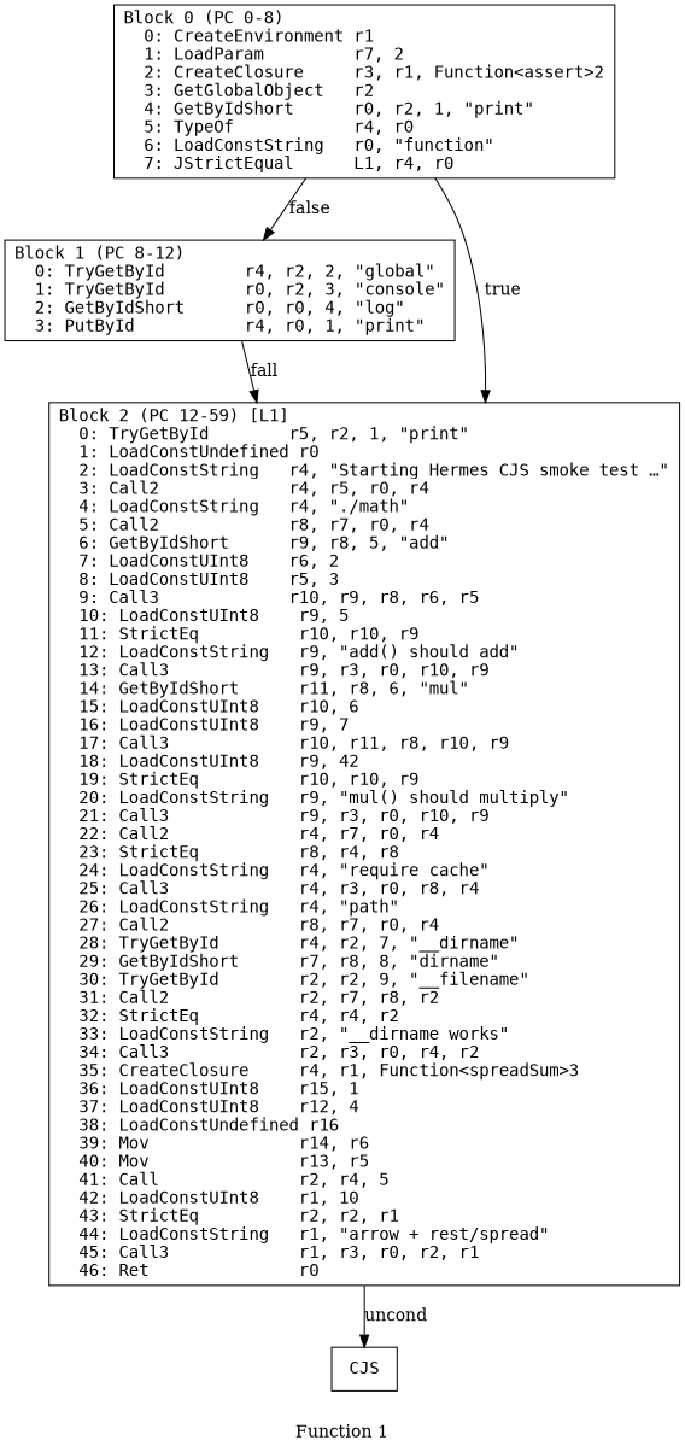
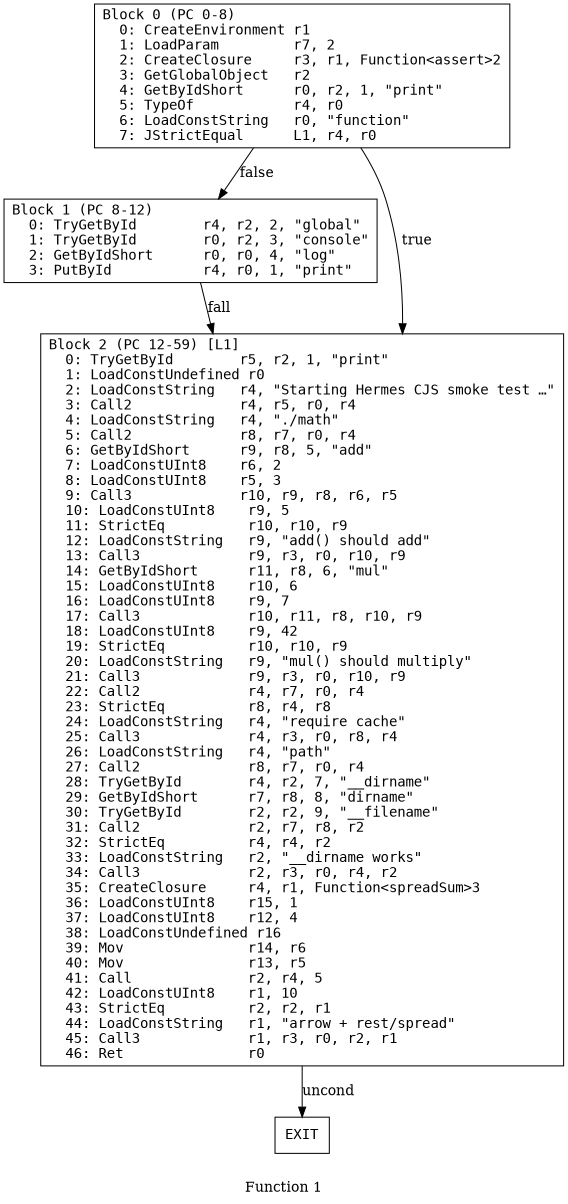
  digraph {
    color=lightgrey
    label="Function 1"
    rankdir=TB
    style=filled
    node [fontname=monospace shape=box]
    n1 [label="Block 0 (PC 0-8)\l  0: CreateEnvironment r1\l  1: LoadParam         r7, 2\l  2: CreateClosure     r3, r1, Function<assert>2\l  3: GetGlobalObject   r2\l  4: GetByIdShort      r0, r2, 1, \"print\"\l  5: TypeOf            r4, r0\l  6: LoadConstString   r0, \"function\"\l  7: JStrictEqual      L1, r4, r0\l"]
    n2 [label="Block 1 (PC 8-12)\l  0: TryGetById        r4, r2, 2, \"global\"\l  1: TryGetById        r0, r2, 3, \"console\"\l  2: GetByIdShort      r0, r0, 4, \"log\"\l  3: PutById           r4, r0, 1, \"print\"\l"]
    n3 [label="Block 2 (PC 12-59) [L1]\l  0: TryGetById        r5, r2, 1, \"print\"\l  1: LoadConstUndefined r0\l  2: LoadConstString   r4, \"Starting Hermes CJS smoke test …\"\l  3: Call2             r4, r5, r0, r4\l  4: LoadConstString   r4, \"./math\"\l  5: Call2             r8, r7, r0, r4\l  6: GetByIdShort      r9, r8, 5, \"add\"\l  7: LoadConstUInt8    r6, 2\l  8: LoadConstUInt8    r5, 3\l  9: Call3             r10, r9, r8, r6, r5\l  10: LoadConstUInt8    r9, 5\l  11: StrictEq          r10, r10, r9\l  12: LoadConstString   r9, \"add() should add\"\l  13: Call3             r9, r3, r0, r10, r9\l  14: GetByIdShort      r11, r8, 6, \"mul\"\l  15: LoadConstUInt8    r10, 6\l  16: LoadConstUInt8    r9, 7\l  17: Call3             r10, r11, r8, r10, r9\l  18: LoadConstUInt8    r9, 42\l  19: StrictEq          r10, r10, r9\l  20: LoadConstString   r9, \"mul() should multiply\"\l  21: Call3             r9, r3, r0, r10, r9\l  22: Call2             r4, r7, r0, r4\l  23: StrictEq          r8, r4, r8\l  24: LoadConstString   r4, \"require cache\"\l  25: Call3             r4, r3, r0, r8, r4\l  26: LoadConstString   r4, \"path\"\l  27: Call2             r8, r7, r0, r4\l  28: TryGetById        r4, r2, 7, \"__dirname\"\l  29: GetByIdShort      r7, r8, 8, \"dirname\"\l  30: TryGetById        r2, r2, 9, \"__filename\"\l  31: Call2             r2, r7, r8, r2\l  32: StrictEq          r4, r4, r2\l  33: LoadConstString   r2, \"__dirname works\"\l  34: Call3             r2, r3, r0, r4, r2\l  35: CreateClosure     r4, r1, Function<spreadSum>3\l  36: LoadConstUInt8    r15, 1\l  37: LoadConstUInt8    r12, 4\l  38: LoadConstUndefined r16\l  39: Mov               r14, r6\l  40: Mov               r13, r5\l  41: Call              r2, r4, 5\l  42: LoadConstUInt8    r1, 10\l  43: StrictEq          r2, r2, r1\l  44: LoadConstString   r1, \"arrow + rest/spread\"\l  45: Call3             r1, r3, r0, r2, r1\l  46: Ret               r0\l"]
-   n4 [label=CJS]
+   n4 [label=EXIT]
    n1 -> n2 [label=false]
    n1 -> n3 [label=true]
    n2 -> n3 [label=fall]
    n3 -> n4 [label=uncond]
  }
